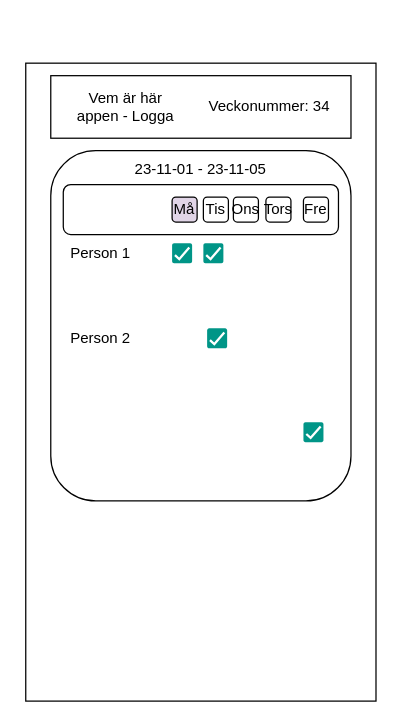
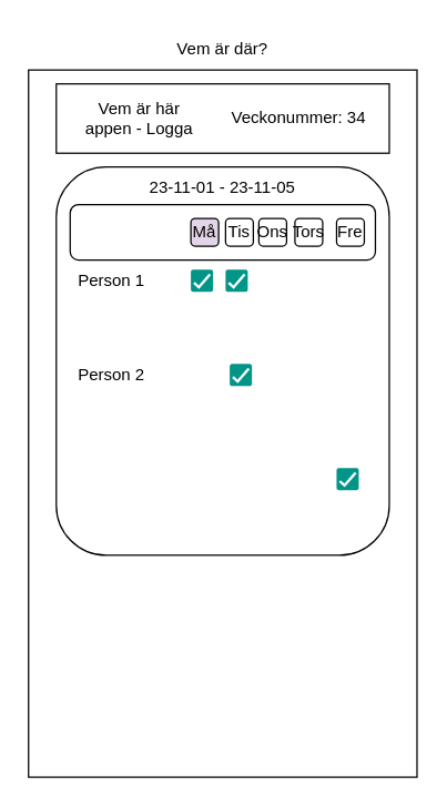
  <mxCell id="0" />
  <mxCell id="1" parent="0" />
  <mxCell id="2" value="" style="rounded=0;whiteSpace=wrap;html=1;movable=0;resizable=0;rotatable=0;deletable=0;editable=0;locked=1;connectable=0;" vertex="1" parent="1"><mxGeometry x="20" y="50" width="280" height="510" as="geometry" /></mxCell>
+ <mxCell id="3" value="Vem är där?" style="text;html=1;strokeColor=none;fillColor=none;align=center;verticalAlign=middle;whiteSpace=wrap;rounded=0;" vertex="1" parent="1"><mxGeometry x="75" y="20" width="170" height="30" as="geometry" /></mxCell>
  <mxCell id="4" value="" style="rounded=0;whiteSpace=wrap;html=1;" vertex="1" parent="1"><mxGeometry x="40" y="60" width="240" height="50" as="geometry" /></mxCell>
  <mxCell id="5" value="Vem är här appen - Logga" style="text;html=1;strokeColor=none;fillColor=none;align=center;verticalAlign=middle;whiteSpace=wrap;rounded=0;" vertex="1" parent="1"><mxGeometry x="60" y="70" width="80" height="30" as="geometry" /></mxCell>
  <mxCell id="6" value="Veckonummer: 34" style="text;html=1;strokeColor=none;fillColor=none;align=center;verticalAlign=middle;whiteSpace=wrap;rounded=0;" vertex="1" parent="1"><mxGeometry x="140" y="70" width="150" height="30" as="geometry" /></mxCell>
  <mxCell id="7" value="" style="rounded=1;whiteSpace=wrap;html=1;movable=0;resizable=0;rotatable=0;deletable=0;editable=0;locked=1;connectable=0;" vertex="1" parent="1"><mxGeometry x="40" y="120" width="240" height="280" as="geometry" /></mxCell>
  <mxCell id="8" value="Person 1" style="text;html=1;strokeColor=none;fillColor=none;align=center;verticalAlign=middle;whiteSpace=wrap;rounded=0;" vertex="1" parent="1"><mxGeometry x="50" y="187" width="60" height="30" as="geometry" /></mxCell>
  <mxCell id="9" value="&lt;div&gt;Person 2&lt;/div&gt;" style="text;html=1;strokeColor=none;fillColor=none;align=center;verticalAlign=middle;whiteSpace=wrap;rounded=0;" vertex="1" parent="1"><mxGeometry x="50" y="255" width="60" height="30" as="geometry" /></mxCell>
  <mxCell id="10" value="" style="dashed=0;labelPosition=right;align=left;shape=mxgraph.gmdl.checkbox;strokeColor=none;fillColor=#009587;strokeWidth=2;aspect=fixed;sketch=0;html=1;" vertex="1" parent="1"><mxGeometry x="137" y="194" width="16" height="16" as="geometry" /></mxCell>
  <mxCell id="11" value="" style="dashed=0;labelPosition=right;align=left;shape=mxgraph.gmdl.checkbox;strokeColor=none;fillColor=#009587;strokeWidth=2;aspect=fixed;sketch=0;html=1;" vertex="1" parent="1"><mxGeometry x="165" y="262" width="16" height="16" as="geometry" /></mxCell>
  <mxCell id="12" value="" style="dashed=0;labelPosition=right;align=left;shape=mxgraph.gmdl.checkbox;strokeColor=none;fillColor=#009587;strokeWidth=2;aspect=fixed;sketch=0;html=1;" vertex="1" parent="1"><mxGeometry x="242" y="337" width="16" height="16" as="geometry" /></mxCell>
  <mxCell id="13" value="" style="dashed=0;labelPosition=right;align=left;shape=mxgraph.gmdl.checkbox;strokeColor=none;fillColor=#009587;strokeWidth=2;aspect=fixed;sketch=0;html=1;" vertex="1" parent="1"><mxGeometry x="162" y="194" width="16" height="16" as="geometry" /></mxCell>
  <mxCell id="14" value="" style="rounded=1;whiteSpace=wrap;html=1;movable=0;resizable=0;rotatable=0;deletable=0;editable=0;locked=1;connectable=0;" vertex="1" parent="1"><mxGeometry x="50" y="147" width="220" height="40" as="geometry" /></mxCell>
  <mxCell id="15" value="Må" style="rounded=1;whiteSpace=wrap;html=1;fillColor=#e1d5e7;" vertex="1" parent="1"><mxGeometry x="137" y="157" width="20" height="20" as="geometry" /></mxCell>
  <mxCell id="16" value="&lt;div&gt;Ons&lt;br&gt;&lt;/div&gt;" style="rounded=1;whiteSpace=wrap;html=1;" vertex="1" parent="1"><mxGeometry x="186" y="157" width="20" height="20" as="geometry" /></mxCell>
  <mxCell id="17" value="Tors" style="rounded=1;whiteSpace=wrap;html=1;" vertex="1" parent="1"><mxGeometry x="212" y="157" width="20" height="20" as="geometry" /></mxCell>
  <mxCell id="18" value="Fre" style="rounded=1;whiteSpace=wrap;html=1;" vertex="1" parent="1"><mxGeometry x="242" y="157" width="20" height="20" as="geometry" /></mxCell>
  <mxCell id="19" value="Tis" style="rounded=1;whiteSpace=wrap;html=1;" vertex="1" parent="1"><mxGeometry x="162" y="157" width="20" height="20" as="geometry" /></mxCell>
  <mxCell id="20" value="&lt;div&gt;23-11-01 - 23-11-05&lt;/div&gt;" style="text;html=1;strokeColor=none;fillColor=none;align=center;verticalAlign=middle;whiteSpace=wrap;rounded=0;" vertex="1" parent="1"><mxGeometry x="85" y="120" width="150" height="30" as="geometry" /></mxCell>
